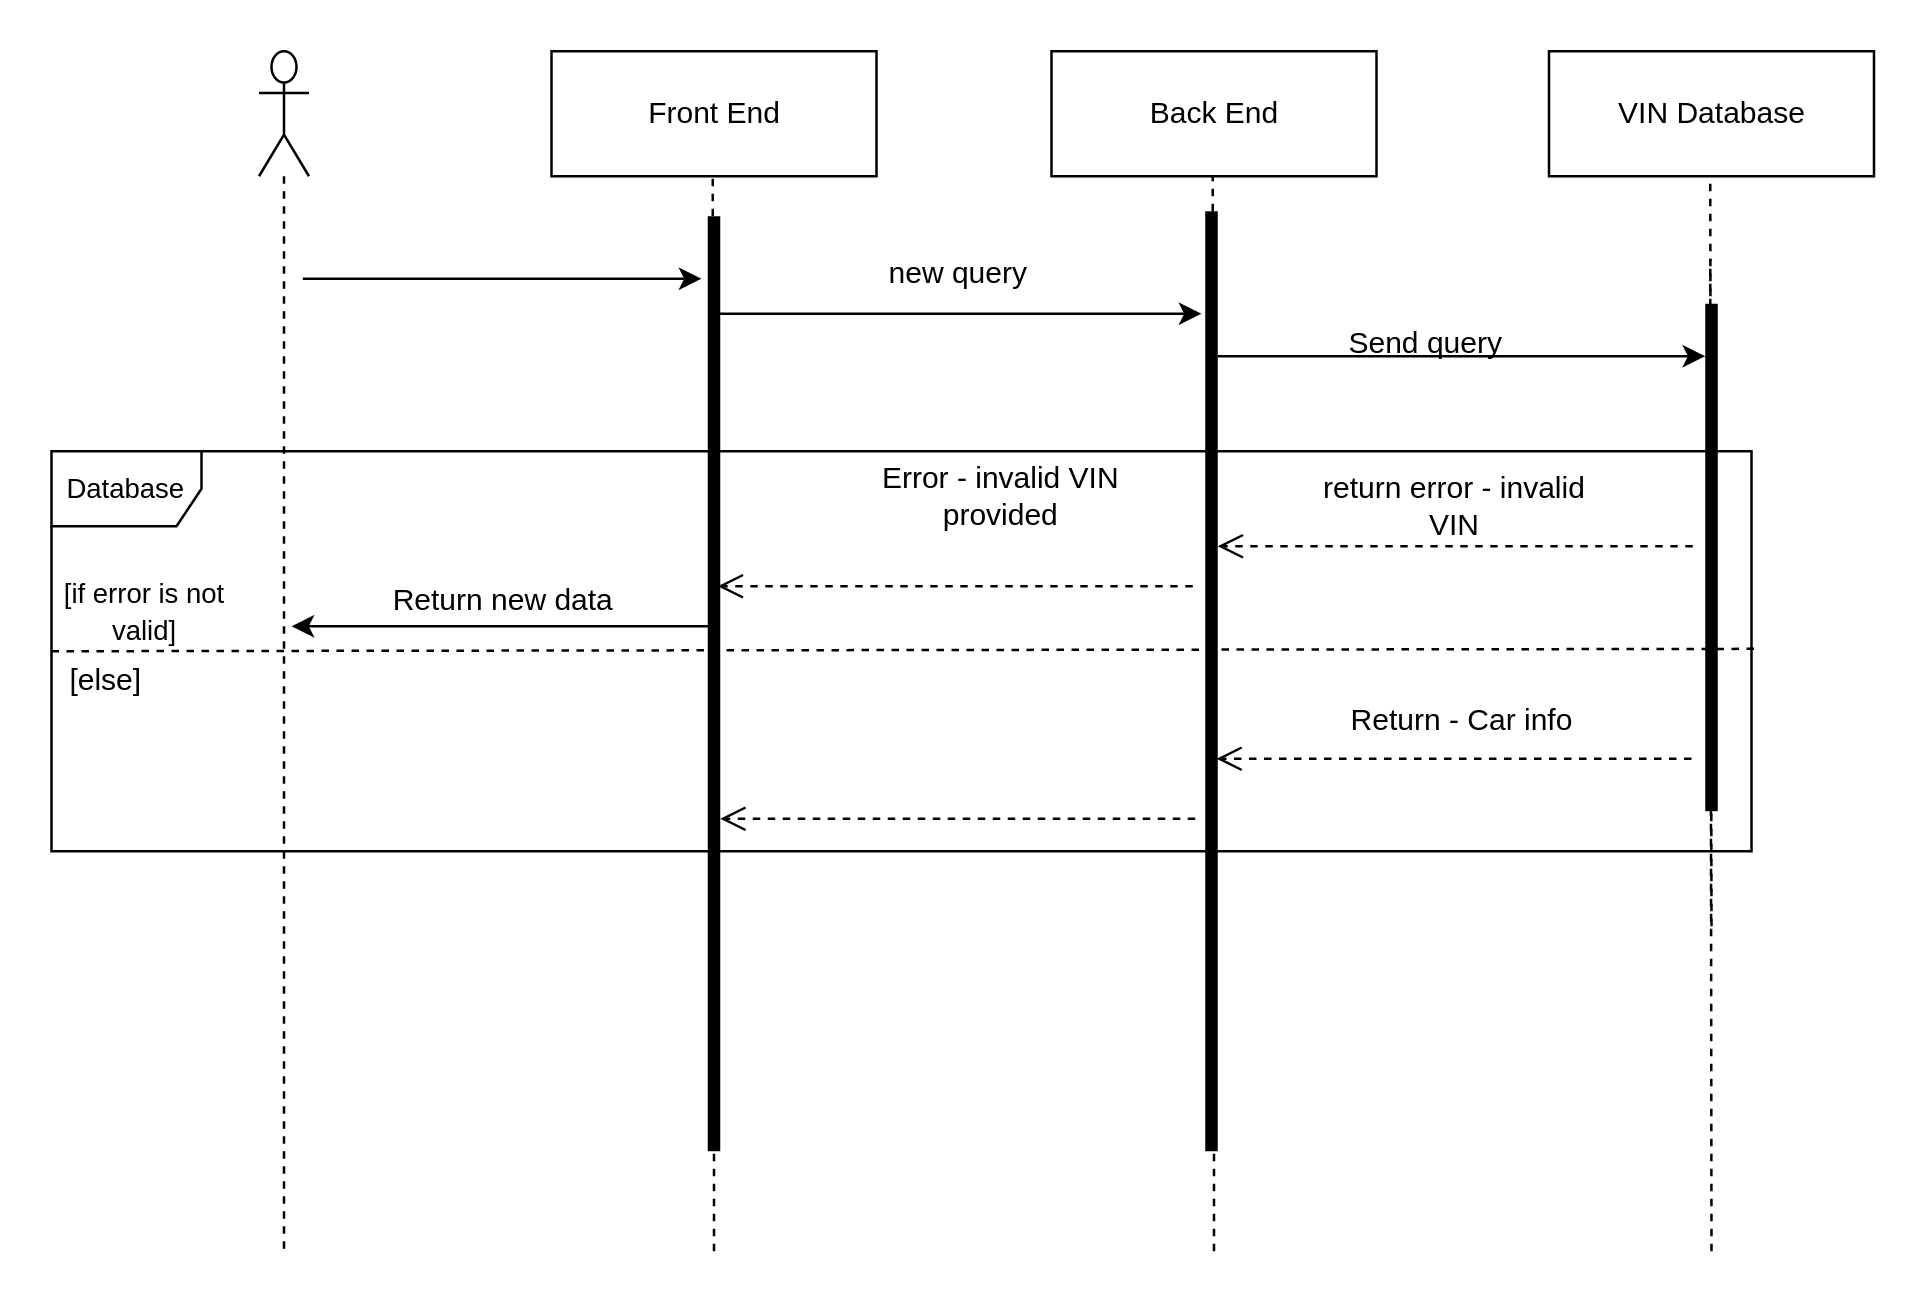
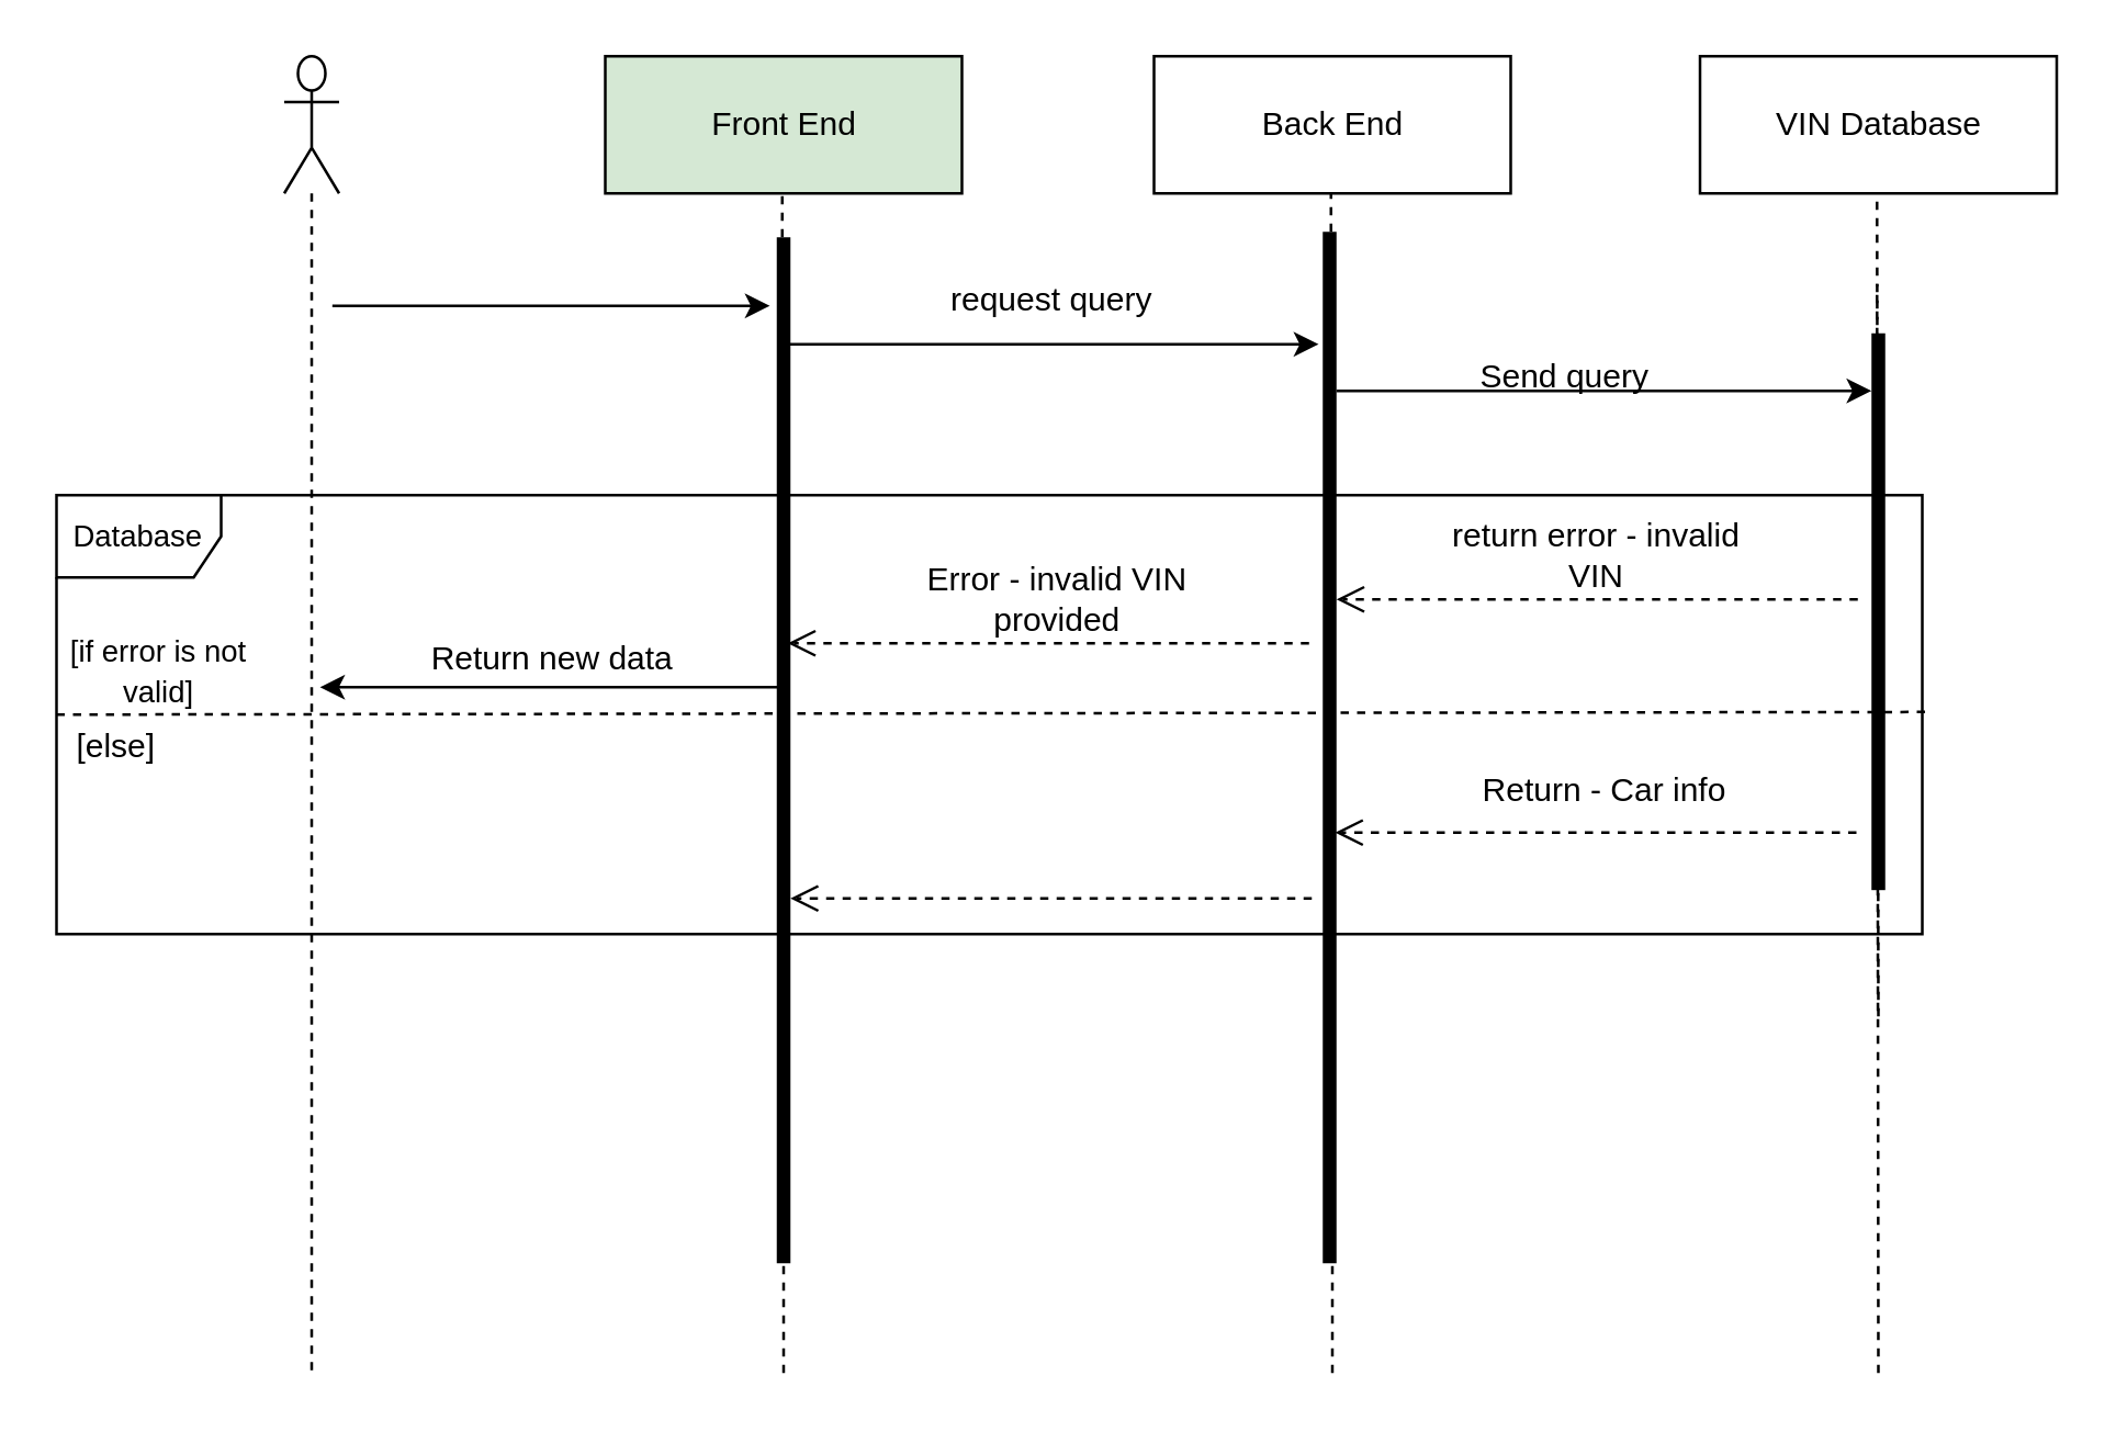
  <mxCell id="0" />
  <mxCell id="1" parent="0" />
  <mxCell id="2" value="" style="shape=umlLifeline;participant=umlActor;perimeter=lifelinePerimeter;whiteSpace=wrap;html=1;container=1;collapsible=0;recursiveResize=0;verticalAlign=top;spacingTop=36;outlineConnect=0;size=50;" parent="1" vertex="1"><mxGeometry x="103" y="20" width="20" height="480" as="geometry" /></mxCell>
- <mxCell id="3" value="Front End" style="html=1;" parent="1" vertex="1"><mxGeometry x="220" y="20" width="130" height="50" as="geometry" /></mxCell>
+ <mxCell id="3" value="Front End" style="html=1;fillColor=#d5e8d4;" parent="1" vertex="1"><mxGeometry x="220" y="20" width="130" height="50" as="geometry" /></mxCell>
  <mxCell id="4" value="" style="endArrow=none;dashed=1;html=1;" parent="1" source="15" edge="1"><mxGeometry width="50" height="50" relative="1" as="geometry"><mxPoint x="285" y="450" as="sourcePoint" /><mxPoint x="284.5" y="70" as="targetPoint" /></mxGeometry></mxCell>
  <mxCell id="5" value="Back End" style="html=1;" parent="1" vertex="1"><mxGeometry x="420" y="20" width="130" height="50" as="geometry" /></mxCell>
  <mxCell id="6" value="" style="endArrow=none;dashed=1;html=1;" parent="1" source="17" edge="1"><mxGeometry width="50" height="50" relative="1" as="geometry"><mxPoint x="485" y="450" as="sourcePoint" /><mxPoint x="484.5" y="70" as="targetPoint" /></mxGeometry></mxCell>
  <mxCell id="7" value="VIN Database" style="html=1;" parent="1" vertex="1"><mxGeometry x="619" y="20" width="130" height="50" as="geometry" /></mxCell>
  <mxCell id="8" value="" style="endArrow=none;dashed=1;html=1;" parent="1" edge="1"><mxGeometry width="50" height="50" relative="1" as="geometry"><mxPoint x="684" y="370" as="sourcePoint" /><mxPoint x="683.5" y="70" as="targetPoint" /></mxGeometry></mxCell>
  <mxCell id="9" value="" style="endArrow=classic;html=1;" parent="1" edge="1"><mxGeometry width="50" height="50" relative="1" as="geometry"><mxPoint x="120.525" y="111" as="sourcePoint" /><mxPoint x="280" y="111" as="targetPoint" /></mxGeometry></mxCell>
  <mxCell id="10" value="" style="endArrow=classic;html=1;" parent="1" edge="1"><mxGeometry width="50" height="50" relative="1" as="geometry"><mxPoint x="285" y="125" as="sourcePoint" /><mxPoint x="480" y="125" as="targetPoint" /></mxGeometry></mxCell>
- <mxCell id="11" value="new query" style="text;html=1;strokeColor=none;fillColor=none;align=center;verticalAlign=middle;whiteSpace=wrap;rounded=0;" parent="1" vertex="1"><mxGeometry x="338" y="97" width="90" height="24" as="geometry" /></mxCell>
+ <mxCell id="11" value="request query" style="text;html=1;strokeColor=none;fillColor=none;align=center;verticalAlign=middle;whiteSpace=wrap;rounded=0;" parent="1" vertex="1"><mxGeometry x="338" y="97" width="90" height="24" as="geometry" /></mxCell>
  <mxCell id="12" value="" style="html=1;verticalAlign=bottom;endArrow=open;dashed=1;endSize=8;" parent="1" edge="1"><mxGeometry relative="1" as="geometry"><mxPoint x="676.5" y="218" as="sourcePoint" /><mxPoint x="486.5" y="218" as="targetPoint" /></mxGeometry></mxCell>
  <mxCell id="13" value="return error - invalid VIN" style="text;html=1;strokeColor=none;fillColor=none;align=center;verticalAlign=middle;whiteSpace=wrap;rounded=0;" parent="1" vertex="1"><mxGeometry x="527.5" y="192" width="107" height="20" as="geometry" /></mxCell>
  <mxCell id="14" value="Return - Car info" style="text;html=1;strokeColor=none;fillColor=none;align=center;verticalAlign=middle;whiteSpace=wrap;rounded=0;" parent="1" vertex="1"><mxGeometry x="530.5" y="278" width="107" height="20" as="geometry" /></mxCell>
  <mxCell id="15" value="" style="html=1;points=[];perimeter=orthogonalPerimeter;fillColor=#000000;strokeColor=none;" parent="1" vertex="1"><mxGeometry x="282.5" y="86" width="5" height="374" as="geometry" /></mxCell>
  <mxCell id="16" value="" style="endArrow=none;dashed=1;html=1;" parent="1" target="15" edge="1"><mxGeometry width="50" height="50" relative="1" as="geometry"><mxPoint x="285" y="370" as="sourcePoint" /><mxPoint x="284.5" y="70" as="targetPoint" /></mxGeometry></mxCell>
  <mxCell id="17" value="" style="html=1;points=[];perimeter=orthogonalPerimeter;fillColor=#000000;strokeColor=none;" parent="1" vertex="1"><mxGeometry x="481.5" y="84" width="5" height="376" as="geometry" /></mxCell>
  <mxCell id="18" value="" style="endArrow=none;dashed=1;html=1;" parent="1" target="17" edge="1"><mxGeometry width="50" height="50" relative="1" as="geometry"><mxPoint x="485" y="370" as="sourcePoint" /><mxPoint x="484.5" y="70" as="targetPoint" /></mxGeometry></mxCell>
  <mxCell id="19" value="" style="html=1;points=[];perimeter=orthogonalPerimeter;fillColor=#000000;strokeColor=none;" parent="1" vertex="1"><mxGeometry x="681.5" y="121" width="5" height="202.97" as="geometry" /></mxCell>
  <mxCell id="20" value="" style="endArrow=none;dashed=1;html=1;" parent="1" target="15" edge="1"><mxGeometry width="50" height="50" relative="1" as="geometry"><mxPoint x="285" y="500" as="sourcePoint" /><mxPoint x="285" y="320" as="targetPoint" /></mxGeometry></mxCell>
  <mxCell id="21" value="" style="endArrow=none;dashed=1;html=1;" parent="1" target="17" edge="1"><mxGeometry width="50" height="50" relative="1" as="geometry"><mxPoint x="485" y="500" as="sourcePoint" /><mxPoint x="485" y="320" as="targetPoint" /></mxGeometry></mxCell>
  <mxCell id="22" value="" style="endArrow=none;dashed=1;html=1;" parent="1" edge="1"><mxGeometry width="50" height="50" relative="1" as="geometry"><mxPoint x="684" y="500" as="sourcePoint" /><mxPoint x="683.5" y="103" as="targetPoint" /></mxGeometry></mxCell>
  <mxCell id="23" value="" style="endArrow=classic;html=1;" parent="1" edge="1"><mxGeometry width="50" height="50" relative="1" as="geometry"><mxPoint x="486.5" y="142" as="sourcePoint" /><mxPoint x="681.5" y="142" as="targetPoint" /></mxGeometry></mxCell>
  <mxCell id="24" value="Send query" style="text;html=1;strokeColor=none;fillColor=none;align=center;verticalAlign=middle;whiteSpace=wrap;rounded=0;" parent="1" vertex="1"><mxGeometry x="529.5" y="127" width="80" height="20" as="geometry" /></mxCell>
  <mxCell id="25" value="&lt;font style=&quot;font-size: 11px&quot;&gt;Database&lt;/font&gt;" style="shape=umlFrame;whiteSpace=wrap;html=1;" parent="1" vertex="1"><mxGeometry x="20" y="180" width="680" height="160" as="geometry" /></mxCell>
  <mxCell id="26" value="" style="endArrow=none;dashed=1;html=1;exitX=0;exitY=0.5;exitDx=0;exitDy=0;exitPerimeter=0;entryX=1.003;entryY=0.494;entryDx=0;entryDy=0;entryPerimeter=0;" parent="1" source="25" target="25" edge="1"><mxGeometry width="50" height="50" relative="1" as="geometry"><mxPoint x="190.46" y="936.5" as="sourcePoint" /><mxPoint x="340.46" y="937" as="targetPoint" /></mxGeometry></mxCell>
  <mxCell id="27" value="&lt;font style=&quot;font-size: 11px&quot;&gt;[if error is not valid]&lt;/font&gt;" style="text;html=1;strokeColor=none;fillColor=none;align=center;verticalAlign=middle;whiteSpace=wrap;rounded=0;" parent="1" vertex="1"><mxGeometry x="23" y="219.07" width="68.5" height="48.93" as="geometry" /></mxCell>
  <mxCell id="28" value="[else]" style="text;html=1;strokeColor=none;fillColor=none;align=center;verticalAlign=middle;whiteSpace=wrap;rounded=0;" parent="1" vertex="1"><mxGeometry x="22" y="262" width="40" height="20" as="geometry" /></mxCell>
  <mxCell id="29" value="" style="html=1;verticalAlign=bottom;endArrow=open;dashed=1;endSize=8;" parent="1" edge="1"><mxGeometry relative="1" as="geometry"><mxPoint x="676" y="303" as="sourcePoint" /><mxPoint x="486" y="303" as="targetPoint" /></mxGeometry></mxCell>
- <mxCell id="30" value="Error - invalid VIN provided" style="text;html=1;strokeColor=none;fillColor=none;align=center;verticalAlign=middle;whiteSpace=wrap;rounded=0;" parent="1" vertex="1"><mxGeometry x="339" y="188" width="122" height="20" as="geometry" /></mxCell>
+ <mxCell id="30" value="Error - invalid VIN provided" style="text;html=1;strokeColor=none;fillColor=none;align=center;verticalAlign=middle;whiteSpace=wrap;rounded=0;" parent="1" vertex="1"><mxGeometry x="324" y="208" width="122" height="20" as="geometry" /></mxCell>
  <mxCell id="31" value="" style="html=1;verticalAlign=bottom;endArrow=open;dashed=1;endSize=8;" parent="1" edge="1"><mxGeometry relative="1" as="geometry"><mxPoint x="476.5" y="234" as="sourcePoint" /><mxPoint x="286.5" y="234" as="targetPoint" /></mxGeometry></mxCell>
  <mxCell id="32" value="" style="endArrow=classic;html=1;" parent="1" edge="1"><mxGeometry width="50" height="50" relative="1" as="geometry"><mxPoint x="286" y="250" as="sourcePoint" /><mxPoint x="116" y="250" as="targetPoint" /></mxGeometry></mxCell>
  <mxCell id="33" value="Return new data" style="text;html=1;strokeColor=none;fillColor=none;align=center;verticalAlign=middle;whiteSpace=wrap;rounded=0;" parent="1" vertex="1"><mxGeometry x="140" y="230" width="122" height="20" as="geometry" /></mxCell>
  <mxCell id="34" value="" style="html=1;verticalAlign=bottom;endArrow=open;dashed=1;endSize=8;" parent="1" edge="1"><mxGeometry relative="1" as="geometry"><mxPoint x="477.5" y="327" as="sourcePoint" /><mxPoint x="287.5" y="327" as="targetPoint" /></mxGeometry></mxCell>
